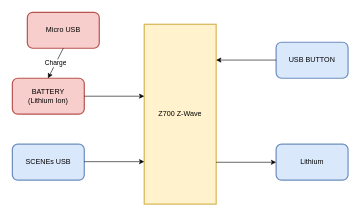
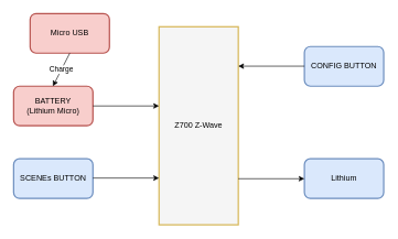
  <mxCell id="0" />
  <mxCell id="1" parent="0" />
- <mxCell id="2" value="BATTERY&lt;br&gt;(Lithium Ion)" style="rounded=1;whiteSpace=wrap;html=1;fillColor=#f8cecc;strokeColor=#b85450;strokeWidth=2;glass=0;" vertex="1" parent="1"><mxGeometry x="20" y="130" width="120" height="60" as="geometry" /></mxCell>
- <mxCell id="3" value="SCENEs USB" style="rounded=1;whiteSpace=wrap;html=1;fillColor=#dae8fc;strokeColor=#6c8ebf;strokeWidth=2;glass=0;" vertex="1" parent="1"><mxGeometry x="20" y="240" width="120" height="60" as="geometry" /></mxCell>
- <mxCell id="4" value="Z700 Z-Wave" style="rounded=0;whiteSpace=wrap;html=1;fillColor=#fff2cc;strokeColor=#d6b656;strokeWidth=2;glass=0;" vertex="1" parent="1"><mxGeometry x="240" y="40" width="120" height="300" as="geometry" /></mxCell>
- <mxCell id="5" value="USB BUTTON" style="rounded=1;whiteSpace=wrap;html=1;fillColor=#dae8fc;strokeColor=#6c8ebf;strokeWidth=2;glass=0;" vertex="1" parent="1"><mxGeometry x="460" y="70" width="120" height="60" as="geometry" /></mxCell>
+ <mxCell id="2" value="BATTERY&lt;br&gt;(Lithium Micro)" style="rounded=1;whiteSpace=wrap;html=1;fillColor=#f8cecc;strokeColor=#b85450;strokeWidth=2;glass=0;" vertex="1" parent="1"><mxGeometry x="20" y="130" width="120" height="60" as="geometry" /></mxCell>
+ <mxCell id="3" value="SCENEs BUTTON" style="rounded=1;whiteSpace=wrap;html=1;fillColor=#dae8fc;strokeColor=#6c8ebf;strokeWidth=2;glass=0;" vertex="1" parent="1"><mxGeometry x="20" y="240" width="120" height="60" as="geometry" /></mxCell>
+ <mxCell id="4" value="Z700 Z-Wave" style="rounded=0;whiteSpace=wrap;html=1;fillColor=#f5f5f5;strokeColor=#d6b656;strokeWidth=2;glass=0;" vertex="1" parent="1"><mxGeometry x="240" y="40" width="120" height="300" as="geometry" /></mxCell>
+ <mxCell id="5" value="CONFIG BUTTON" style="rounded=1;whiteSpace=wrap;html=1;fillColor=#dae8fc;strokeColor=#6c8ebf;strokeWidth=2;glass=0;" vertex="1" parent="1"><mxGeometry x="460" y="70" width="120" height="60" as="geometry" /></mxCell>
  <mxCell id="6" value="Lithium" style="rounded=1;whiteSpace=wrap;html=1;fillColor=#dae8fc;strokeColor=#6c8ebf;strokeWidth=2;glass=0;" vertex="1" parent="1"><mxGeometry x="460" y="240" width="120" height="60" as="geometry" /></mxCell>
  <mxCell id="7" value="Micro USB" style="rounded=1;whiteSpace=wrap;html=1;fillColor=#f8cecc;strokeColor=#b85450;strokeWidth=2;glass=0;" vertex="1" parent="1"><mxGeometry x="45" y="20" width="120" height="60" as="geometry" /></mxCell>
  <mxCell id="8" value="Charge" style="endArrow=classic;html=1;exitX=0.5;exitY=1;exitDx=0;exitDy=0;" edge="1" parent="1" source="7"><mxGeometry width="50" height="50" relative="1" as="geometry"><mxPoint x="79.5" y="100" as="sourcePoint" /><mxPoint x="79.5" y="130" as="targetPoint" /></mxGeometry></mxCell>
  <mxCell id="9" value="" style="endArrow=classic;html=1;entryX=0;entryY=0.4;entryDx=0;entryDy=0;entryPerimeter=0;" edge="1" parent="1" target="4"><mxGeometry width="50" height="50" relative="1" as="geometry"><mxPoint x="140" y="160" as="sourcePoint" /><mxPoint x="190" y="110" as="targetPoint" /></mxGeometry></mxCell>
  <mxCell id="10" style="edgeStyle=orthogonalEdgeStyle;rounded=0;orthogonalLoop=1;jettySize=auto;html=1;entryX=0;entryY=0.767;entryDx=0;entryDy=0;entryPerimeter=0;" edge="1" parent="1"><mxGeometry relative="1" as="geometry"><mxPoint x="360" y="270.2" as="sourcePoint" /><mxPoint x="460" y="270.2" as="targetPoint" /></mxGeometry></mxCell>
  <mxCell id="11" style="edgeStyle=orthogonalEdgeStyle;rounded=0;orthogonalLoop=1;jettySize=auto;html=1;entryX=0;entryY=0.767;entryDx=0;entryDy=0;entryPerimeter=0;" edge="1" parent="1"><mxGeometry relative="1" as="geometry"><mxPoint x="460" y="99.7" as="sourcePoint" /><mxPoint x="360" y="99.7" as="targetPoint" /></mxGeometry></mxCell>
  <mxCell id="12" style="edgeStyle=orthogonalEdgeStyle;rounded=0;orthogonalLoop=1;jettySize=auto;html=1;entryX=0;entryY=0.767;entryDx=0;entryDy=0;entryPerimeter=0;" edge="1" parent="1"><mxGeometry relative="1" as="geometry"><mxPoint x="140" y="269.2" as="sourcePoint" /><mxPoint x="240" y="269.2" as="targetPoint" /></mxGeometry></mxCell>
